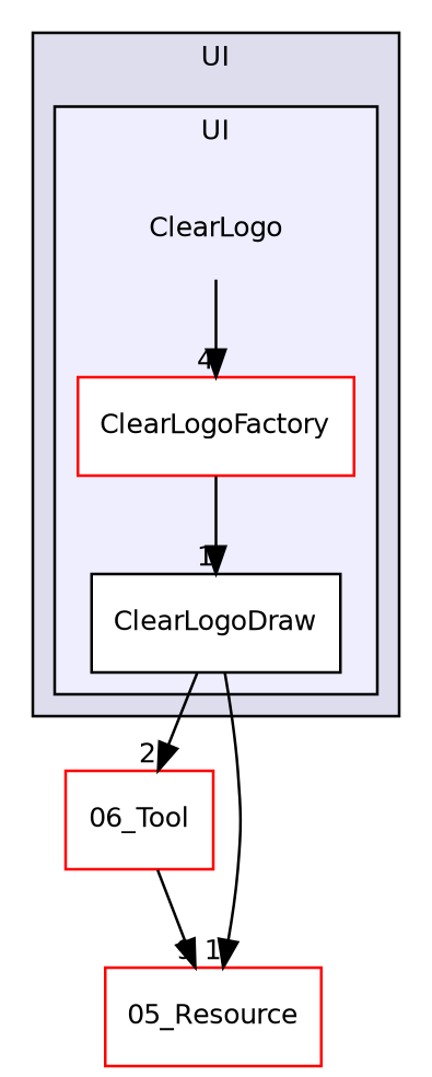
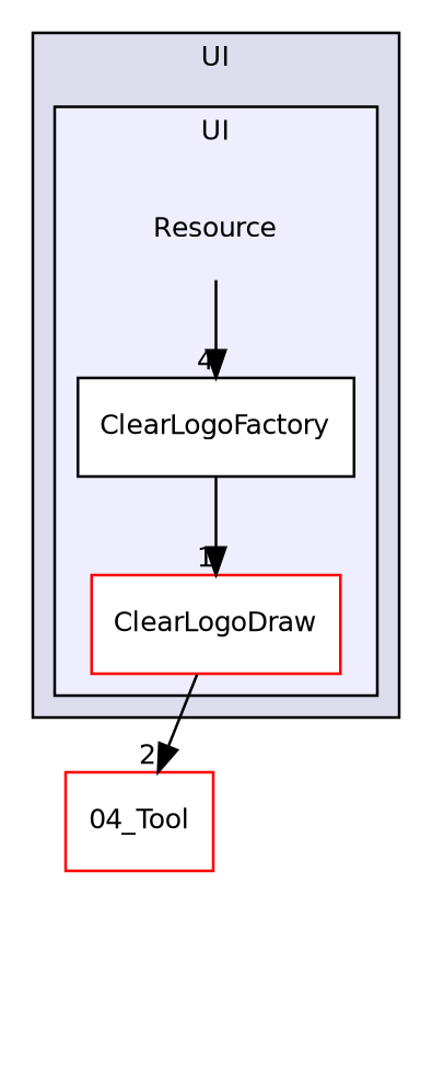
  digraph {
    compound=true
    node [fontname=Helvetica fontsize=10 shape=box color=black fillcolor=white style=filled]
    edge [headlabel=1 labeldistance=1.5 labelfontname=Helvetica labelfontsize=10]
-   n1 [label=ClearLogo shape=plaintext color="" fillcolor="" style=""]
-   n2 [label=ClearLogoDraw]
-   n3 [color=red label=ClearLogoFactory]
-   n4 [color=red label="06_Tool"]
-   n5 [color=red label="05_Resource"]
+   n1 [label=Resource shape=plaintext color="" fillcolor="" style=""]
+   n2 [color=red label=ClearLogoDraw]
+   n3 [label=ClearLogoFactory]
+   n4 [color=red label="04_Tool"]
    subgraph cluster_1 {
      bgcolor="#ddddee"
      fontname=Helvetica
      fontsize=10
      label=UI
      pencolor=black
      subgraph cluster_2 {
        bgcolor="#eeeeff"
        fontname=Helvetica
        fontsize=10
        label=UI
        pencolor=black
        n1
        n2
        n3
      }
    }
    n1 -> n3 [headlabel=4]
    n2 -> n4 [headlabel=2]
-   n2 -> n5
    n3 -> n2
-   n4 -> n5 [headlabel=9]
  }
